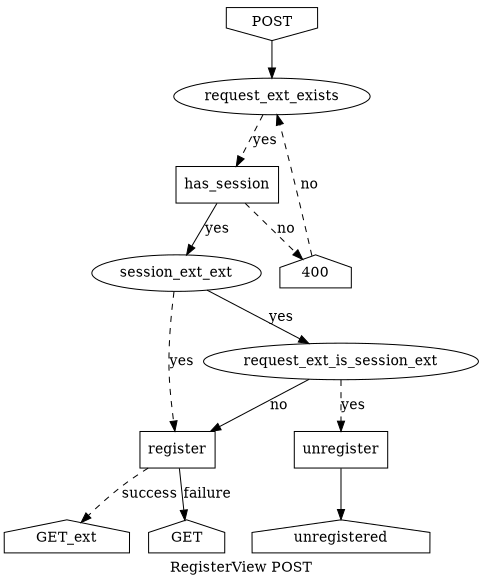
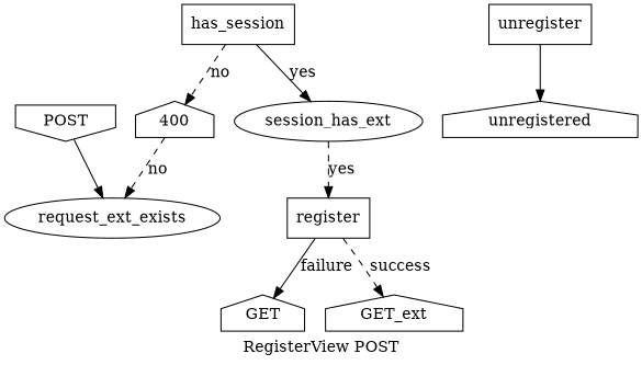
  digraph {
    label="RegisterView POST"
    node [shape=house]
    edge [style=solid]
    POST [shape=invhouse]
    request_ext_exists [shape=""]
    has_session [shape=box]
    400
-   session_has_ext [label=session_ext_ext shape=""]
+   session_has_ext [shape=""]
    register [shape=box]
-   request_ext_is_session_ext [shape=""]
    GET
    GET_ext
    unregister [shape=box]
    unregistered
    POST -> request_ext_exists
-   request_ext_exists -> has_session [label=yes style=dashed]
    has_session -> 400 [label=no style=dashed]
    has_session -> session_has_ext [label=yes]
    400 -> request_ext_exists [label=no style=dashed]
    session_has_ext -> register [label=yes style=dashed]
-   session_has_ext -> request_ext_is_session_ext [label=yes]
    register -> GET [label=failure]
    register -> GET_ext [label=success style=dashed]
-   request_ext_is_session_ext -> register [label=no]
-   request_ext_is_session_ext -> unregister [label=yes style=dashed]
    unregister -> unregistered
  }
